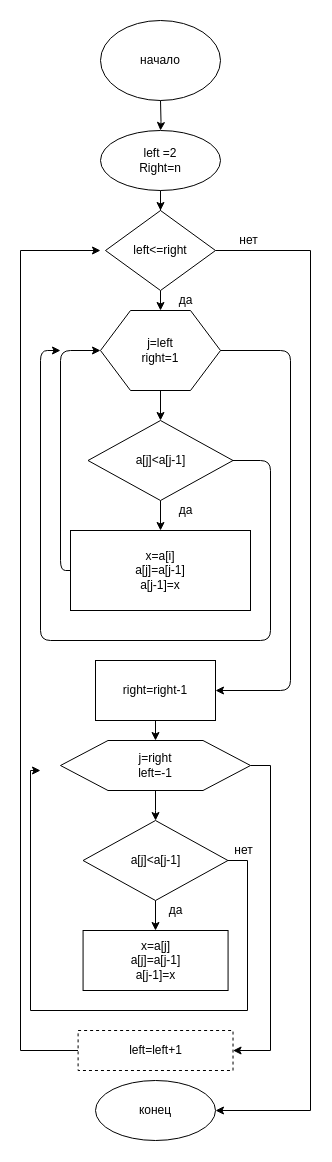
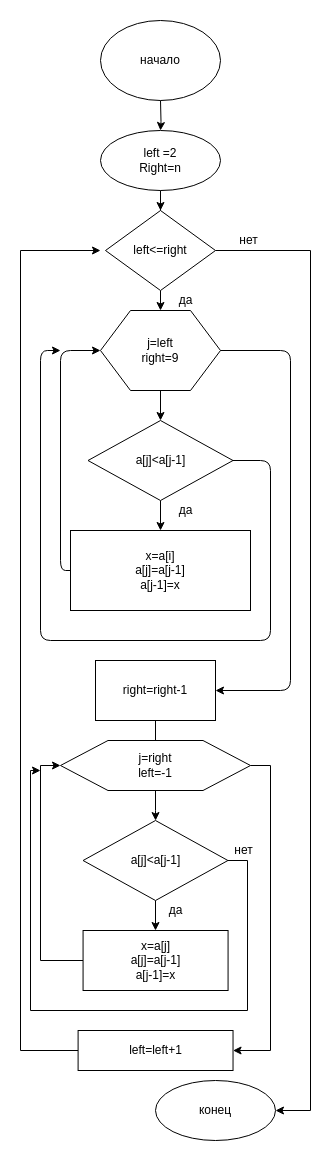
  <mxCell id="0" />
  <mxCell id="1" parent="0" />
  <mxCell id="2" value="" style="edgeStyle=orthogonalEdgeStyle;rounded=0;orthogonalLoop=1;jettySize=auto;html=1;" parent="1" target="6" edge="1"><mxGeometry relative="1" as="geometry"><mxPoint x="160" y="100" as="sourcePoint" /></mxGeometry></mxCell>
  <mxCell id="3" style="edgeStyle=orthogonalEdgeStyle;rounded=0;orthogonalLoop=1;jettySize=auto;html=1;exitX=0.5;exitY=1;exitDx=0;exitDy=0;" parent="1" source="4" edge="1"><mxGeometry relative="1" as="geometry"><mxPoint x="160" y="90" as="targetPoint" /></mxGeometry></mxCell>
  <mxCell id="4" value="начало" style="ellipse;whiteSpace=wrap;html=1;" parent="1" vertex="1"><mxGeometry x="100" y="20" width="120" height="80" as="geometry" /></mxCell>
  <mxCell id="5" style="edgeStyle=orthogonalEdgeStyle;rounded=0;orthogonalLoop=1;jettySize=auto;html=1;exitX=0.5;exitY=1;exitDx=0;exitDy=0;" parent="1" source="6" target="9" edge="1"><mxGeometry relative="1" as="geometry"><mxPoint x="160" y="220" as="targetPoint" /></mxGeometry></mxCell>
  <mxCell id="6" value="&lt;span style=&quot;white-space: normal&quot;&gt;left =2&lt;/span&gt;&lt;br style=&quot;white-space: normal&quot;&gt;&lt;span style=&quot;white-space: normal&quot;&gt;Right=n&lt;/span&gt;" style="ellipse;whiteSpace=wrap;html=1;" parent="1" vertex="1"><mxGeometry x="100" y="130" width="120" height="60" as="geometry" /></mxCell>
  <mxCell id="7" style="edgeStyle=orthogonalEdgeStyle;rounded=0;orthogonalLoop=1;jettySize=auto;html=1;exitX=0.5;exitY=1;exitDx=0;exitDy=0;" parent="1" source="9" edge="1"><mxGeometry relative="1" as="geometry"><mxPoint x="160" y="310" as="targetPoint" /></mxGeometry></mxCell>
  <mxCell id="8" style="edgeStyle=orthogonalEdgeStyle;rounded=0;orthogonalLoop=1;jettySize=auto;html=1;exitX=1;exitY=0.5;exitDx=0;exitDy=0;entryX=1;entryY=0.5;entryDx=0;entryDy=0;" parent="1" source="9" target="34" edge="1"><mxGeometry relative="1" as="geometry"><mxPoint x="310" y="1101" as="targetPoint" /><Array as="points"><mxPoint x="310" y="250" /><mxPoint x="310" y="1110" /></Array></mxGeometry></mxCell>
  <mxCell id="9" value="left&amp;lt;=right" style="rhombus;whiteSpace=wrap;html=1;" parent="1" vertex="1"><mxGeometry x="105" y="210" width="110" height="80" as="geometry" /></mxCell>
  <mxCell id="10" value="да" style="text;html=1;align=center;verticalAlign=middle;resizable=0;points=[];autosize=1;" parent="1" vertex="1"><mxGeometry x="170" y="290" width="30" height="20" as="geometry" /></mxCell>
- <mxCell id="11" value="j=left&lt;br&gt;right=1" style="shape=hexagon;perimeter=hexagonPerimeter2;whiteSpace=wrap;html=1;" parent="1" vertex="1"><mxGeometry x="100" y="310" width="120" height="80" as="geometry" /></mxCell>
+ <mxCell id="11" value="j=left&lt;br&gt;right=9" style="shape=hexagon;perimeter=hexagonPerimeter2;whiteSpace=wrap;html=1;" parent="1" vertex="1"><mxGeometry x="100" y="310" width="120" height="80" as="geometry" /></mxCell>
  <mxCell id="12" value="" style="endArrow=classic;html=1;exitX=0.5;exitY=1;exitDx=0;exitDy=0;" parent="1" source="11" edge="1"><mxGeometry width="50" height="50" relative="1" as="geometry"><mxPoint x="170" y="380" as="sourcePoint" /><mxPoint x="160" y="420" as="targetPoint" /></mxGeometry></mxCell>
  <mxCell id="13" style="edgeStyle=orthogonalEdgeStyle;rounded=0;orthogonalLoop=1;jettySize=auto;html=1;exitX=0.5;exitY=1;exitDx=0;exitDy=0;" parent="1" source="14" edge="1"><mxGeometry relative="1" as="geometry"><mxPoint x="160" y="530" as="targetPoint" /></mxGeometry></mxCell>
  <mxCell id="14" value="a[j]&amp;lt;a[j-1]" style="rhombus;whiteSpace=wrap;html=1;" parent="1" vertex="1"><mxGeometry x="87.5" y="420" width="145" height="80" as="geometry" /></mxCell>
  <mxCell id="15" value="да" style="text;html=1;align=center;verticalAlign=middle;resizable=0;points=[];autosize=1;" parent="1" vertex="1"><mxGeometry x="170" y="500" width="30" height="20" as="geometry" /></mxCell>
  <mxCell id="16" value="x=a[i]&lt;br&gt;a[j]=a[j-1]&lt;br&gt;a[j-1]=x" style="rounded=0;whiteSpace=wrap;html=1;" parent="1" vertex="1"><mxGeometry x="70" y="530" width="180" height="80" as="geometry" /></mxCell>
  <mxCell id="17" value="right=right-1" style="rounded=0;whiteSpace=wrap;html=1;" parent="1" vertex="1"><mxGeometry x="95" y="660" width="120" height="60" as="geometry" /></mxCell>
  <mxCell id="18" value="" style="endArrow=classic;html=1;exitX=1;exitY=0.5;exitDx=0;exitDy=0;entryX=1;entryY=0.5;entryDx=0;entryDy=0;" parent="1" source="11" target="17" edge="1"><mxGeometry width="50" height="50" relative="1" as="geometry"><mxPoint x="120" y="550" as="sourcePoint" /><mxPoint x="290" y="430" as="targetPoint" /><Array as="points"><mxPoint x="290" y="350" /><mxPoint x="290" y="690" /></Array></mxGeometry></mxCell>
  <mxCell id="19" value="" style="endArrow=classic;html=1;exitX=1;exitY=0.5;exitDx=0;exitDy=0;" parent="1" source="14" edge="1"><mxGeometry width="50" height="50" relative="1" as="geometry"><mxPoint x="120" y="550" as="sourcePoint" /><mxPoint x="60" y="350" as="targetPoint" /><Array as="points"><mxPoint x="270" y="460" /><mxPoint x="270" y="640" /><mxPoint x="40" y="640" /><mxPoint x="40" y="350" /></Array></mxGeometry></mxCell>
  <mxCell id="20" value="" style="endArrow=classic;html=1;exitX=0;exitY=0.5;exitDx=0;exitDy=0;entryX=0;entryY=0.5;entryDx=0;entryDy=0;" parent="1" source="16" target="11" edge="1"><mxGeometry width="50" height="50" relative="1" as="geometry"><mxPoint x="120" y="550" as="sourcePoint" /><mxPoint x="80" y="380" as="targetPoint" /><Array as="points"><mxPoint x="60" y="570" /><mxPoint x="60" y="350" /></Array></mxGeometry></mxCell>
- <mxCell id="21" value="" style="endArrow=classic;html=1;exitX=0.5;exitY=1;exitDx=0;exitDy=0;" parent="1" source="17" target="24" edge="1"><mxGeometry width="50" height="50" relative="1" as="geometry"><mxPoint x="120" y="720" as="sourcePoint" /><mxPoint x="155" y="750" as="targetPoint" /></mxGeometry></mxCell>
+ <mxCell id="21" value="" style="endArrow=none;html=1;exitX=0.5;exitY=1;exitDx=0;exitDy=0;" parent="1" source="17" target="24" edge="1"><mxGeometry width="50" height="50" relative="1" as="geometry"><mxPoint x="120" y="720" as="sourcePoint" /><mxPoint x="155" y="750" as="targetPoint" /></mxGeometry></mxCell>
  <mxCell id="22" style="edgeStyle=orthogonalEdgeStyle;rounded=0;orthogonalLoop=1;jettySize=auto;html=1;exitX=0.5;exitY=1;exitDx=0;exitDy=0;" parent="1" source="24" target="27" edge="1"><mxGeometry relative="1" as="geometry"><mxPoint x="154.857" y="820" as="targetPoint" /></mxGeometry></mxCell>
  <mxCell id="23" style="edgeStyle=orthogonalEdgeStyle;rounded=0;orthogonalLoop=1;jettySize=auto;html=1;exitX=1;exitY=0.5;exitDx=0;exitDy=0;entryX=1;entryY=0.5;entryDx=0;entryDy=0;" parent="1" source="24" target="31" edge="1"><mxGeometry relative="1" as="geometry" /></mxCell>
  <mxCell id="24" value="j=right &lt;br&gt;left=-1" style="shape=hexagon;perimeter=hexagonPerimeter2;whiteSpace=wrap;html=1;" parent="1" vertex="1"><mxGeometry x="60" y="740" width="190" height="50" as="geometry" /></mxCell>
  <mxCell id="25" style="edgeStyle=orthogonalEdgeStyle;rounded=0;orthogonalLoop=1;jettySize=auto;html=1;exitX=0.5;exitY=1;exitDx=0;exitDy=0;" parent="1" source="27" edge="1"><mxGeometry relative="1" as="geometry"><mxPoint x="155" y="930" as="targetPoint" /></mxGeometry></mxCell>
  <mxCell id="26" style="edgeStyle=orthogonalEdgeStyle;rounded=0;orthogonalLoop=1;jettySize=auto;html=1;exitX=1;exitY=0.5;exitDx=0;exitDy=0;" parent="1" source="27" edge="1"><mxGeometry relative="1" as="geometry"><mxPoint x="40" y="770" as="targetPoint" /><Array as="points"><mxPoint x="247" y="860" /><mxPoint x="247" y="1010" /><mxPoint x="30" y="1010" /><mxPoint x="30" y="770" /></Array></mxGeometry></mxCell>
  <mxCell id="27" value="a[j]&amp;lt;a[j-1]" style="rhombus;whiteSpace=wrap;html=1;" parent="1" vertex="1"><mxGeometry x="82.57" y="820" width="144.86" height="80" as="geometry" /></mxCell>
+ <mxCell id="28" style="edgeStyle=orthogonalEdgeStyle;rounded=0;orthogonalLoop=1;jettySize=auto;html=1;entryX=0;entryY=0.5;entryDx=0;entryDy=0;" parent="1" source="29" target="24" edge="1"><mxGeometry relative="1" as="geometry"><Array as="points"><mxPoint x="40" y="960" /><mxPoint x="40" y="765" /></Array></mxGeometry></mxCell>
  <mxCell id="29" value="x=a[j]&lt;br&gt;a[j]=a[j-1]&lt;br&gt;a[j-1]=x" style="rounded=0;whiteSpace=wrap;html=1;" parent="1" vertex="1"><mxGeometry x="82.57" y="930" width="145" height="60" as="geometry" /></mxCell>
  <mxCell id="30" style="edgeStyle=orthogonalEdgeStyle;rounded=0;orthogonalLoop=1;jettySize=auto;html=1;exitX=0;exitY=0.5;exitDx=0;exitDy=0;" parent="1" source="31" edge="1"><mxGeometry relative="1" as="geometry"><mxPoint x="100" y="250" as="targetPoint" /><Array as="points"><mxPoint x="20" y="1050" /><mxPoint x="20" y="250" /></Array></mxGeometry></mxCell>
- <mxCell id="31" value="left=left+1" style="rounded=0;whiteSpace=wrap;html=1;dashed=1;" parent="1" vertex="1"><mxGeometry x="77.6" y="1030" width="154.93" height="40" as="geometry" /></mxCell>
+ <mxCell id="31" value="left=left+1" style="rounded=0;whiteSpace=wrap;html=1;" parent="1" vertex="1"><mxGeometry x="77.6" y="1030" width="154.93" height="40" as="geometry" /></mxCell>
  <mxCell id="32" value="нет" style="text;html=1;align=center;verticalAlign=middle;resizable=0;points=[];autosize=1;" parent="1" vertex="1"><mxGeometry x="227.57" y="840" width="30" height="20" as="geometry" /></mxCell>
  <mxCell id="33" value="да" style="text;html=1;align=center;verticalAlign=middle;resizable=0;points=[];autosize=1;" parent="1" vertex="1"><mxGeometry x="160" y="900" width="30" height="20" as="geometry" /></mxCell>
- <mxCell id="34" value="конец" style="ellipse;whiteSpace=wrap;html=1;" parent="1" vertex="1"><mxGeometry x="95" y="1080" width="120" height="60" as="geometry" /></mxCell>
+ <mxCell id="34" value="конец" style="ellipse;whiteSpace=wrap;html=1;" parent="1" vertex="1"><mxGeometry x="155" y="1080" width="120" height="60" as="geometry" /></mxCell>
  <mxCell id="35" value="нет" style="text;html=1;align=center;verticalAlign=middle;resizable=0;points=[];autosize=1;" parent="1" vertex="1"><mxGeometry x="232.53" y="230" width="30" height="20" as="geometry" /></mxCell>
